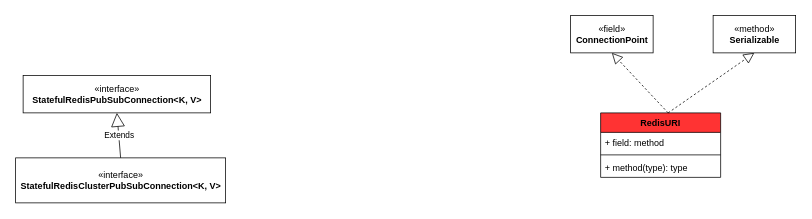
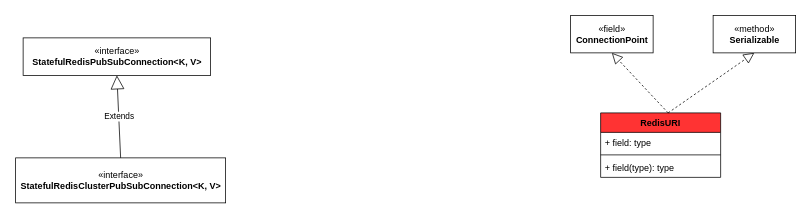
  <mxCell id="0" />
  <mxCell id="1" parent="0" />
  <mxCell id="2" value="«interface»&lt;br&gt;&lt;b&gt;StatefulRedisClusterPubSubConnection&amp;lt;K, V&amp;gt;&lt;/b&gt;" style="html=1;" vertex="1" parent="1"><mxGeometry x="20" y="210" width="280" height="60" as="geometry" /></mxCell>
- <mxCell id="3" value="«interface»&lt;br&gt;&lt;b&gt;StatefulRedisPubSubConnection&amp;lt;K, V&amp;gt;&lt;/b&gt;" style="html=1;" vertex="1" parent="1"><mxGeometry x="30" y="100" width="250" height="50" as="geometry" /></mxCell>
+ <mxCell id="3" value="«interface»&lt;br&gt;&lt;b&gt;StatefulRedisPubSubConnection&amp;lt;K, V&amp;gt;&lt;/b&gt;" style="html=1;" vertex="1" parent="1"><mxGeometry x="30" y="50" width="250" height="50" as="geometry" /></mxCell>
  <mxCell id="4" value="Extends" style="endArrow=block;endSize=16;endFill=0;html=1;entryX=0.5;entryY=1;entryDx=0;entryDy=0;exitX=0.5;exitY=0;exitDx=0;exitDy=0;" edge="1" parent="1" source="2" target="3"><mxGeometry width="160" relative="1" as="geometry"><mxPoint x="160" y="200" as="sourcePoint" /><mxPoint x="320" y="200" as="targetPoint" /></mxGeometry></mxCell>
  <mxCell id="5" value="RedisURI" style="swimlane;fontStyle=1;align=center;verticalAlign=top;childLayout=stackLayout;horizontal=1;startSize=26;horizontalStack=0;resizeParent=1;resizeParentMax=0;resizeLast=0;collapsible=1;marginBottom=0;fillColor=#FF3333;" vertex="1" parent="1"><mxGeometry x="800" y="150" width="160" height="86" as="geometry" /></mxCell>
  <mxCell id="6" value="" style="endArrow=block;dashed=1;endFill=0;endSize=12;html=1;entryX=0.5;entryY=1;entryDx=0;entryDy=0;" edge="1" parent="5" target="11"><mxGeometry width="160" relative="1" as="geometry"><mxPoint x="90" as="sourcePoint" /><mxPoint x="250" as="targetPoint" /></mxGeometry></mxCell>
  <mxCell id="7" value="" style="endArrow=block;dashed=1;endFill=0;endSize=12;html=1;entryX=0.5;entryY=1;entryDx=0;entryDy=0;" edge="1" parent="5" target="12"><mxGeometry width="160" relative="1" as="geometry"><mxPoint x="90" as="sourcePoint" /><mxPoint x="250" as="targetPoint" /></mxGeometry></mxCell>
- <mxCell id="8" value="+ field: method" style="text;strokeColor=none;fillColor=none;align=left;verticalAlign=top;spacingLeft=4;spacingRight=4;overflow=hidden;rotatable=0;points=[[0,0.5],[1,0.5]];portConstraint=eastwest;" vertex="1" parent="5"><mxGeometry y="26" width="160" height="26" as="geometry" /></mxCell>
+ <mxCell id="8" value="+ field: type" style="text;strokeColor=none;fillColor=none;align=left;verticalAlign=top;spacingLeft=4;spacingRight=4;overflow=hidden;rotatable=0;points=[[0,0.5],[1,0.5]];portConstraint=eastwest;" vertex="1" parent="5"><mxGeometry y="26" width="160" height="26" as="geometry" /></mxCell>
  <mxCell id="9" value="" style="line;strokeWidth=1;fillColor=none;align=left;verticalAlign=middle;spacingTop=-1;spacingLeft=3;spacingRight=3;rotatable=0;labelPosition=right;points=[];portConstraint=eastwest;" vertex="1" parent="5"><mxGeometry y="52" width="160" height="8" as="geometry" /></mxCell>
- <mxCell id="10" value="+ method(type): type" style="text;strokeColor=none;fillColor=none;align=left;verticalAlign=top;spacingLeft=4;spacingRight=4;overflow=hidden;rotatable=0;points=[[0,0.5],[1,0.5]];portConstraint=eastwest;" vertex="1" parent="5"><mxGeometry y="60" width="160" height="26" as="geometry" /></mxCell>
+ <mxCell id="10" value="+ field(type): type" style="text;strokeColor=none;fillColor=none;align=left;verticalAlign=top;spacingLeft=4;spacingRight=4;overflow=hidden;rotatable=0;points=[[0,0.5],[1,0.5]];portConstraint=eastwest;" vertex="1" parent="5"><mxGeometry y="60" width="160" height="26" as="geometry" /></mxCell>
  <mxCell id="11" value="«field»&lt;br&gt;&lt;b&gt;ConnectionPoint&lt;/b&gt;" style="html=1;fillColor=#FFFFFF;" vertex="1" parent="1"><mxGeometry x="760" y="20" width="110" height="50" as="geometry" /></mxCell>
  <mxCell id="12" value="«method»&lt;br&gt;&lt;b&gt;Serializable&lt;/b&gt;" style="html=1;fillColor=#FFFFFF;" vertex="1" parent="1"><mxGeometry x="950" y="20" width="110" height="50" as="geometry" /></mxCell>
